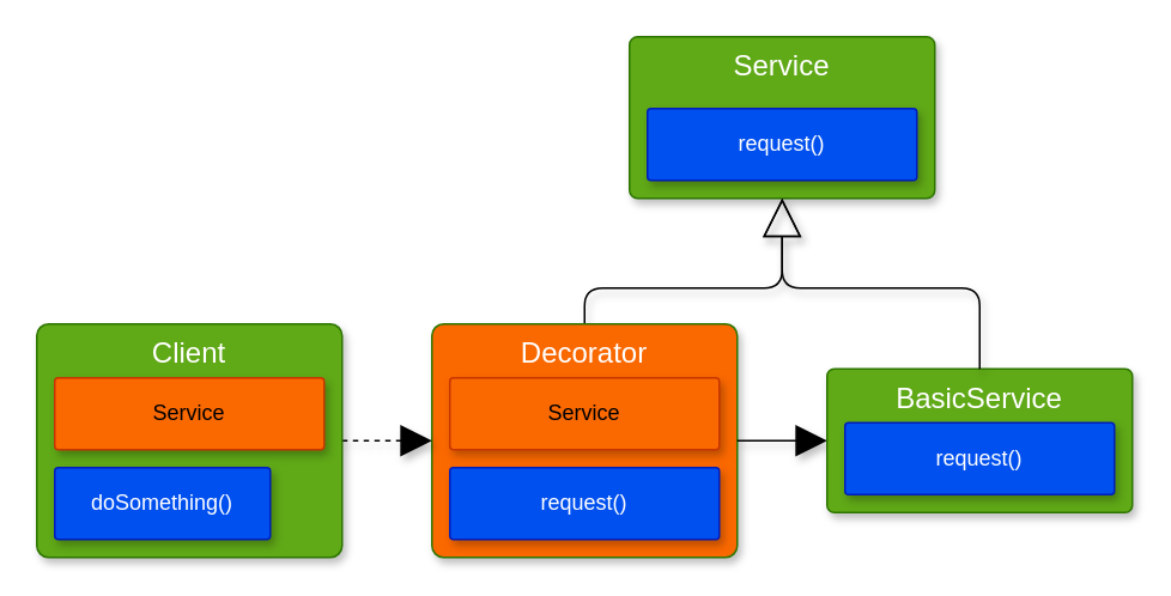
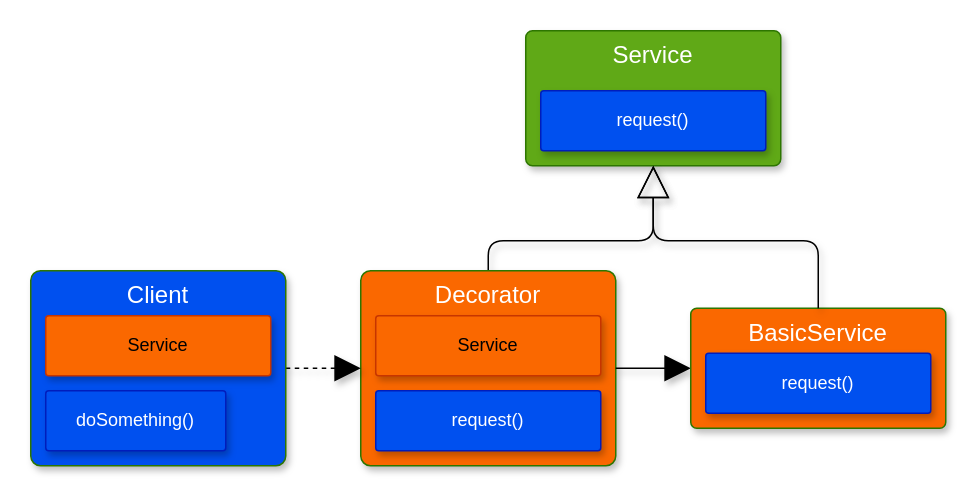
  <mxCell id="0" />
  <mxCell id="1" parent="0" />
  <mxCell id="2" value="&lt;font style=&quot;font-size: 16px&quot;&gt;Service&lt;/font&gt;" style="rounded=1;whiteSpace=wrap;html=1;arcSize=5;verticalAlign=top;fillColor=#60a917;strokeColor=#2D7600;fontColor=#ffffff;shadow=1;" parent="1" vertex="1"><mxGeometry x="350" y="20" width="170" height="90" as="geometry" /></mxCell>
  <mxCell id="3" value="request()" style="rounded=1;whiteSpace=wrap;html=1;arcSize=5;fillColor=#0050ef;strokeColor=#001DBC;fontColor=#ffffff;shadow=1;" parent="1" vertex="1"><mxGeometry x="360" y="60" width="150" height="40" as="geometry" /></mxCell>
  <mxCell id="4" style="edgeStyle=orthogonalEdgeStyle;html=1;exitX=0.5;exitY=0;exitDx=0;exitDy=0;entryX=0.5;entryY=1;entryDx=0;entryDy=0;endArrow=block;endFill=0;endSize=19;shadow=1;" parent="1" source="5" target="2" edge="1"><mxGeometry relative="1" as="geometry"><Array as="points"><mxPoint x="325" y="160" /><mxPoint x="435" y="160" /></Array></mxGeometry></mxCell>
  <mxCell id="5" value="&lt;font style=&quot;font-size: 16px&quot;&gt;Decorator&lt;/font&gt;" style="rounded=1;whiteSpace=wrap;html=1;arcSize=5;verticalAlign=top;fillColor=#fa6800;strokeColor=#2D7600;fontColor=#ffffff;shadow=1;" parent="1" vertex="1"><mxGeometry x="240" y="180" width="170" height="130" as="geometry" /></mxCell>
  <mxCell id="6" value="request()" style="rounded=1;whiteSpace=wrap;html=1;arcSize=5;fillColor=#0050ef;strokeColor=#001DBC;fontColor=#ffffff;shadow=1;" parent="1" vertex="1"><mxGeometry x="250" y="260" width="150" height="40" as="geometry" /></mxCell>
  <mxCell id="7" value="Service" style="rounded=1;whiteSpace=wrap;html=1;arcSize=5;fillColor=#fa6800;strokeColor=#C73500;fontColor=#000000;shadow=1;" parent="1" vertex="1"><mxGeometry x="250" y="210" width="150" height="40" as="geometry" /></mxCell>
  <mxCell id="8" style="edgeStyle=none;html=1;entryX=0;entryY=0.5;entryDx=0;entryDy=0;endArrow=block;endFill=1;endSize=15;shadow=1;exitX=1;exitY=0.5;exitDx=0;exitDy=0;" parent="1" source="5" edge="1"><mxGeometry relative="1" as="geometry"><mxPoint x="430" y="290" as="sourcePoint" /><mxPoint x="460" y="245" as="targetPoint" /></mxGeometry></mxCell>
  <mxCell id="9" style="edgeStyle=none;html=1;exitX=1;exitY=0.5;exitDx=0;exitDy=0;entryX=0;entryY=0.5;entryDx=0;entryDy=0;endArrow=block;endFill=1;endSize=15;shadow=1;dashed=1;" parent="1" source="10" target="5" edge="1"><mxGeometry relative="1" as="geometry" /></mxCell>
- <mxCell id="10" value="&lt;font style=&quot;font-size: 16px&quot;&gt;Client&lt;/font&gt;" style="rounded=1;whiteSpace=wrap;html=1;arcSize=5;verticalAlign=top;fillColor=#60a917;strokeColor=#2D7600;fontColor=#ffffff;shadow=1;" parent="1" vertex="1"><mxGeometry y="180" width="170" height="130" as="geometry" x="20" /></mxCell>
+ <mxCell id="10" value="&lt;font style=&quot;font-size: 16px&quot;&gt;Client&lt;/font&gt;" style="rounded=1;whiteSpace=wrap;html=1;arcSize=5;verticalAlign=top;fillColor=#0050ef;strokeColor=#2D7600;fontColor=#ffffff;shadow=1;" parent="1" vertex="1"><mxGeometry y="180" width="170" height="130" as="geometry" x="20" /></mxCell>
  <mxCell id="11" value="Service" style="rounded=1;whiteSpace=wrap;html=1;arcSize=5;fillColor=#fa6800;strokeColor=#C73500;fontColor=#000000;shadow=1;" parent="1" vertex="1"><mxGeometry x="30" y="210" width="150" height="40" as="geometry" /></mxCell>
  <mxCell id="12" value="doSomething()" style="rounded=1;whiteSpace=wrap;html=1;arcSize=5;fillColor=#0050ef;strokeColor=#001DBC;fontColor=#ffffff;shadow=1;" parent="1" vertex="1"><mxGeometry x="30" y="260" width="120" height="40" as="geometry" /></mxCell>
- <mxCell id="13" value="&lt;font style=&quot;font-size: 16px&quot;&gt;BasicService&lt;/font&gt;" style="rounded=1;whiteSpace=wrap;html=1;arcSize=5;verticalAlign=top;fillColor=#60a917;strokeColor=#2D7600;fontColor=#ffffff;shadow=1;" parent="1" vertex="1"><mxGeometry x="460" y="205" width="170" height="80" as="geometry" /></mxCell>
+ <mxCell id="13" value="&lt;font style=&quot;font-size: 16px&quot;&gt;BasicService&lt;/font&gt;" style="rounded=1;whiteSpace=wrap;html=1;arcSize=5;verticalAlign=top;fillColor=#fa6800;strokeColor=#2D7600;fontColor=#ffffff;shadow=1;" parent="1" vertex="1"><mxGeometry x="460" y="205" width="170" height="80" as="geometry" /></mxCell>
  <mxCell id="14" value="request()" style="rounded=1;whiteSpace=wrap;html=1;arcSize=5;fillColor=#0050ef;strokeColor=#001DBC;fontColor=#ffffff;shadow=1;" parent="1" vertex="1"><mxGeometry x="470" y="235" width="150" height="40" as="geometry" /></mxCell>
  <mxCell id="15" style="edgeStyle=orthogonalEdgeStyle;html=1;exitX=0.5;exitY=0;exitDx=0;exitDy=0;entryX=0.5;entryY=1;entryDx=0;entryDy=0;endArrow=block;endFill=0;endSize=19;shadow=1;" parent="1" source="13" target="2" edge="1"><mxGeometry relative="1" as="geometry"><mxPoint x="335" y="190" as="sourcePoint" /><mxPoint x="335" y="110" as="targetPoint" /><Array as="points"><mxPoint x="545" y="160" /><mxPoint x="435" y="160" /></Array></mxGeometry></mxCell>
